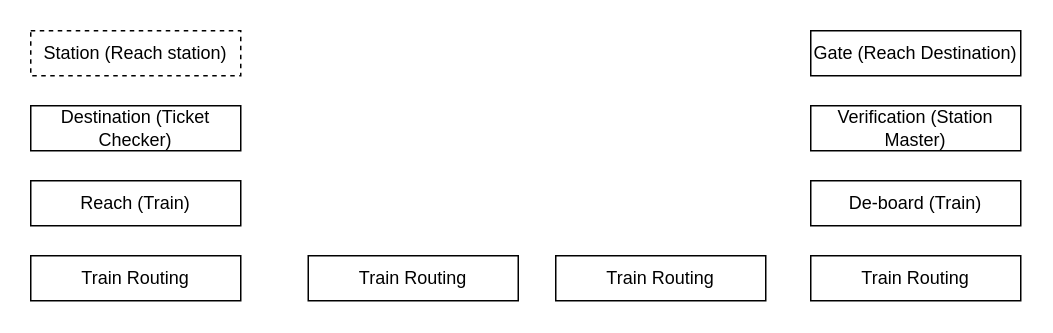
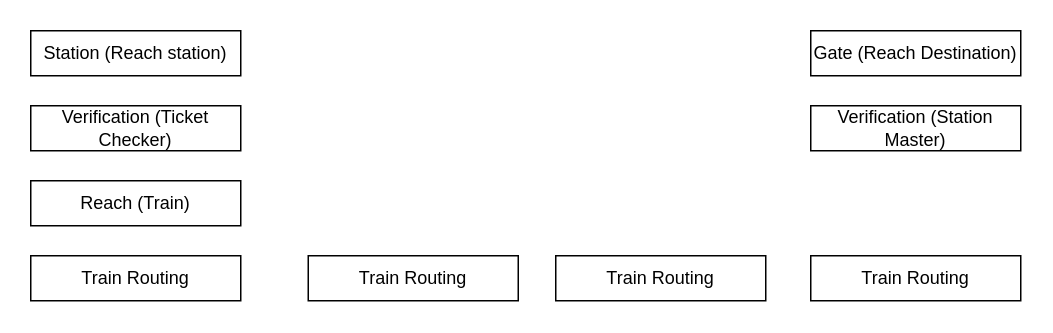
  <mxCell id="0" />
  <mxCell id="1" parent="0" />
- <mxCell id="2" value="Station (Reach station)" style="rounded=0;whiteSpace=wrap;html=1;dashed=1;" parent="1" vertex="1"><mxGeometry x="20" y="20" width="140" height="30" as="geometry" /></mxCell>
+ <mxCell id="2" value="Station (Reach station)" style="rounded=0;whiteSpace=wrap;html=1;" parent="1" vertex="1"><mxGeometry x="20" y="20" width="140" height="30" as="geometry" /></mxCell>
  <mxCell id="3" value="Verification (Station Master)" style="rounded=0;whiteSpace=wrap;html=1;" parent="1" vertex="1"><mxGeometry x="540" y="70" width="140" height="30" as="geometry" /></mxCell>
  <mxCell id="4" value="Reach (Train)" style="rounded=0;whiteSpace=wrap;html=1;" parent="1" vertex="1"><mxGeometry x="20" y="120" width="140" height="30" as="geometry" /></mxCell>
  <mxCell id="5" value="Train Routing" style="rounded=0;whiteSpace=wrap;html=1;" parent="1" vertex="1"><mxGeometry x="20" y="170" width="140" height="30" as="geometry" /></mxCell>
  <mxCell id="6" value="Train Routing" style="rounded=0;whiteSpace=wrap;html=1;" parent="1" vertex="1"><mxGeometry x="205" y="170" width="140" height="30" as="geometry" /></mxCell>
  <mxCell id="7" value="Train Routing" style="rounded=0;whiteSpace=wrap;html=1;" parent="1" vertex="1"><mxGeometry x="370" y="170" width="140" height="30" as="geometry" /></mxCell>
  <mxCell id="8" value="Train Routing" style="rounded=0;whiteSpace=wrap;html=1;" parent="1" vertex="1"><mxGeometry x="540" y="170" width="140" height="30" as="geometry" /></mxCell>
- <mxCell id="9" value="De-board (Train)" style="rounded=0;whiteSpace=wrap;html=1;" parent="1" vertex="1"><mxGeometry x="540" y="120" width="140" height="30" as="geometry" /></mxCell>
- <mxCell id="10" value="Destination (Ticket Checker)" style="rounded=0;whiteSpace=wrap;html=1;" parent="1" vertex="1"><mxGeometry x="20" y="70" width="140" height="30" as="geometry" /></mxCell>
+ <mxCell id="10" value="Verification (Ticket Checker)" style="rounded=0;whiteSpace=wrap;html=1;" parent="1" vertex="1"><mxGeometry x="20" y="70" width="140" height="30" as="geometry" /></mxCell>
  <mxCell id="11" value="Gate (Reach Destination)" style="rounded=0;whiteSpace=wrap;html=1;" parent="1" vertex="1"><mxGeometry x="540" y="20" width="140" height="30" as="geometry" /></mxCell>
